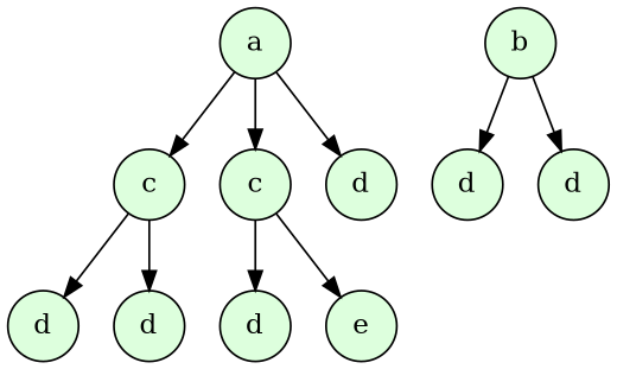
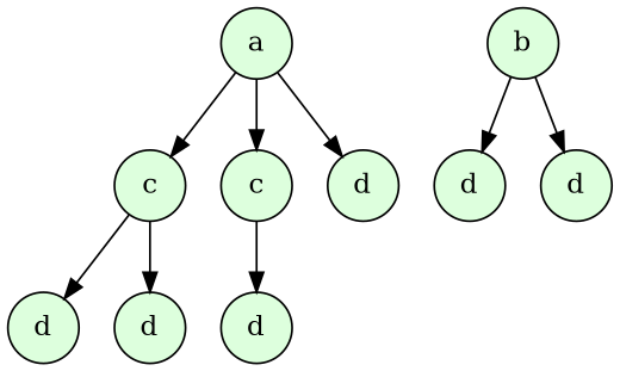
  digraph {
    node [fillcolor="#ddffdd" shape=circle style=filled]
    n1 [label=c]
    n2 [label=d]
    n3 [label=d]
    n4 [label=c]
    n5 [label=d]
-   n6 [label=e]
    n7 [label=d]
    n8 [label=d]
    n9 [label=d]
    a
    b
    n1 -> n2
    n1 -> n3
    n4 -> n5
-   n4 -> n6
    a -> n1
    a -> n4
    a -> n9
    b -> n7
    b -> n8
  }
